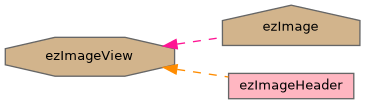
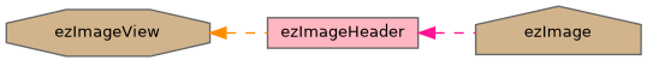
  digraph {
    rankdir=LR
    node [color=gray40 fillcolor=tan fontname=Helvetica fontsize=10 style=filled]
    edge [dir=back fontname=Helvetica fontsize=10 labelfontname=Helvetica labelfontsize=10 style=dashed]
    n1 [fontcolor=black height=0.2 label=ezImageView shape=octagon width=0.4]
    n2 [height=0.2 label=ezImage shape=house width=0.4]
    n3 [fillcolor=lightpink height=0.2 label=ezImageHeader shape=box width=0.4]
-   n1 -> n2 [color=deeppink]
+   n3 -> n2 [color=deeppink]
    n1 -> n3 [color=darkorange]
  }
